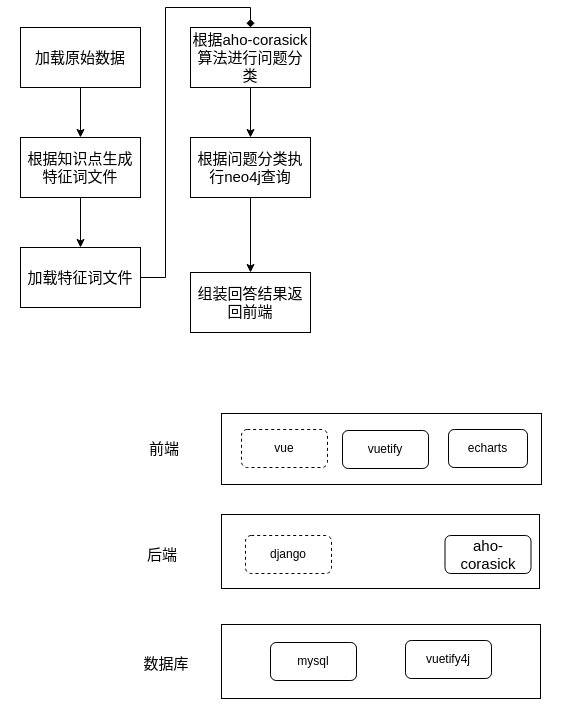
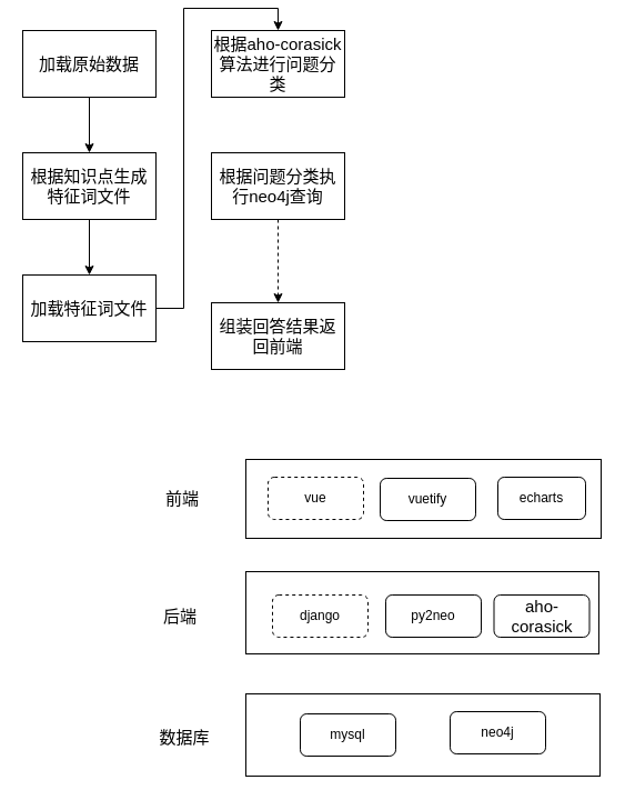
  <mxCell id="0" />
  <mxCell id="1" parent="0" />
- <mxCell id="2" style="edgeStyle=orthogonalEdgeStyle;rounded=0;orthogonalLoop=1;jettySize=auto;html=1;exitX=0.5;exitY=1;exitDx=0;exitDy=0;entryX=0.5;entryY=0;entryDx=0;entryDy=0;" edge="1" parent="1" source="3" target="5"><mxGeometry relative="1" as="geometry" /></mxCell>
  <mxCell id="3" value="根据aho-corasick算法进行问题分类" style="rounded=0;whiteSpace=wrap;html=1;fontSize=15;" vertex="1" parent="1"><mxGeometry x="190" y="20" width="120" height="60" as="geometry" /></mxCell>
- <mxCell id="4" style="edgeStyle=orthogonalEdgeStyle;rounded=0;orthogonalLoop=1;jettySize=auto;html=1;exitX=0.5;exitY=1;exitDx=0;exitDy=0;entryX=0.5;entryY=0;entryDx=0;entryDy=0;" edge="1" parent="1" source="5" target="12"><mxGeometry relative="1" as="geometry" /></mxCell>
+ <mxCell id="4" style="edgeStyle=orthogonalEdgeStyle;rounded=0;orthogonalLoop=1;jettySize=auto;html=1;exitX=0.5;exitY=1;exitDx=0;exitDy=0;entryX=0.5;entryY=0;entryDx=0;entryDy=0;dashed=1;" edge="1" parent="1" source="5" target="12"><mxGeometry relative="1" as="geometry" /></mxCell>
  <mxCell id="5" value="根据问题分类执行neo4j查询" style="rounded=0;whiteSpace=wrap;html=1;fontSize=15;" vertex="1" parent="1"><mxGeometry x="190" y="130" width="120" height="60" as="geometry" /></mxCell>
  <mxCell id="6" style="edgeStyle=orthogonalEdgeStyle;rounded=0;orthogonalLoop=1;jettySize=auto;html=1;exitX=0.5;exitY=1;exitDx=0;exitDy=0;entryX=0.5;entryY=0;entryDx=0;entryDy=0;" edge="1" parent="1" source="7" target="9"><mxGeometry relative="1" as="geometry" /></mxCell>
  <mxCell id="7" value="加载原始数据" style="rounded=0;whiteSpace=wrap;html=1;fontSize=15;" vertex="1" parent="1"><mxGeometry x="20" y="20" width="120" height="60" as="geometry" /></mxCell>
  <mxCell id="8" style="edgeStyle=orthogonalEdgeStyle;rounded=0;orthogonalLoop=1;jettySize=auto;html=1;exitX=0.5;exitY=1;exitDx=0;exitDy=0;entryX=0.5;entryY=0;entryDx=0;entryDy=0;" edge="1" parent="1" source="9" target="11"><mxGeometry relative="1" as="geometry" /></mxCell>
  <mxCell id="9" value="根据知识点生成特征词文件" style="rounded=0;whiteSpace=wrap;html=1;fontSize=15;" vertex="1" parent="1"><mxGeometry x="20" y="130" width="120" height="60" as="geometry" /></mxCell>
- <mxCell id="10" style="edgeStyle=orthogonalEdgeStyle;rounded=0;orthogonalLoop=1;jettySize=auto;html=1;exitX=1;exitY=0.5;exitDx=0;exitDy=0;entryX=0.5;entryY=0;entryDx=0;entryDy=0;endArrow=diamond;" edge="1" parent="1" source="11" target="3"><mxGeometry relative="1" as="geometry" /></mxCell>
+ <mxCell id="10" style="edgeStyle=orthogonalEdgeStyle;rounded=0;orthogonalLoop=1;jettySize=auto;html=1;exitX=1;exitY=0.5;exitDx=0;exitDy=0;entryX=0.5;entryY=0;entryDx=0;entryDy=0;" edge="1" parent="1" source="11" target="3"><mxGeometry relative="1" as="geometry" /></mxCell>
  <mxCell id="11" value="加载特征词文件" style="rounded=0;whiteSpace=wrap;html=1;fontSize=15;" vertex="1" parent="1"><mxGeometry x="20" y="240" width="120" height="60" as="geometry" /></mxCell>
  <mxCell id="12" value="组装回答结果返回前端" style="rounded=0;whiteSpace=wrap;html=1;fontSize=15;" vertex="1" parent="1"><mxGeometry x="190" y="265" width="120" height="60" as="geometry" /></mxCell>
  <mxCell id="13" value="" style="rounded=0;whiteSpace=wrap;html=1;fontSize=15;" vertex="1" parent="1"><mxGeometry x="221" y="406" width="320" height="71" as="geometry" /></mxCell>
  <mxCell id="14" value="" style="rounded=0;whiteSpace=wrap;html=1;fontSize=15;" vertex="1" parent="1"><mxGeometry x="221" y="507" width="318" height="74" as="geometry" /></mxCell>
  <mxCell id="15" value="" style="rounded=0;whiteSpace=wrap;html=1;fontSize=15;" vertex="1" parent="1"><mxGeometry x="221" y="617" width="319" height="74" as="geometry" /></mxCell>
  <mxCell id="16" value="前端" style="text;html=1;align=center;verticalAlign=middle;whiteSpace=wrap;rounded=0;fontSize=15;" vertex="1" parent="1"><mxGeometry x="134" y="426" width="60" height="30" as="geometry" /></mxCell>
  <mxCell id="17" value="后端" style="text;html=1;align=center;verticalAlign=middle;whiteSpace=wrap;rounded=0;fontSize=15;" vertex="1" parent="1"><mxGeometry x="132" y="532" width="60" height="30" as="geometry" /></mxCell>
  <mxCell id="18" value="数据库" style="text;html=1;align=center;verticalAlign=middle;whiteSpace=wrap;rounded=0;fontSize=15;" vertex="1" parent="1"><mxGeometry x="136" y="641" width="60" height="30" as="geometry" /></mxCell>
  <mxCell id="19" value="vue" style="rounded=1;whiteSpace=wrap;html=1;dashed=1;" vertex="1" parent="1"><mxGeometry x="241" y="422" width="86" height="38" as="geometry" /></mxCell>
  <mxCell id="20" value="vuetify" style="rounded=1;whiteSpace=wrap;html=1;" vertex="1" parent="1"><mxGeometry x="342" y="423" width="86" height="38" as="geometry" /></mxCell>
  <mxCell id="21" value="echarts" style="rounded=1;whiteSpace=wrap;html=1;" vertex="1" parent="1"><mxGeometry x="448" y="422" width="79" height="38" as="geometry" /></mxCell>
  <mxCell id="22" value="django" style="rounded=1;whiteSpace=wrap;html=1;dashed=1;" vertex="1" parent="1"><mxGeometry x="245" y="528" width="86" height="38" as="geometry" /></mxCell>
+ <mxCell id="23" value="py2neo" style="rounded=1;whiteSpace=wrap;html=1;" vertex="1" parent="1"><mxGeometry x="347" y="528" width="86" height="38" as="geometry" /></mxCell>
  <mxCell id="24" value="&lt;span style=&quot;font-size: 15px;&quot;&gt;aho-corasick&lt;/span&gt;" style="rounded=1;whiteSpace=wrap;html=1;" vertex="1" parent="1"><mxGeometry x="444.5" y="528" width="86" height="38" as="geometry" /></mxCell>
  <mxCell id="25" value="mysql" style="rounded=1;whiteSpace=wrap;html=1;" vertex="1" parent="1"><mxGeometry x="270" y="635" width="86" height="38" as="geometry" /></mxCell>
- <mxCell id="26" value="vuetify4j" style="rounded=1;whiteSpace=wrap;html=1;" vertex="1" parent="1"><mxGeometry x="405" y="633" width="86" height="38" as="geometry" /></mxCell>
+ <mxCell id="26" value="neo4j" style="rounded=1;whiteSpace=wrap;html=1;" vertex="1" parent="1"><mxGeometry x="405" y="633" width="86" height="38" as="geometry" /></mxCell>
